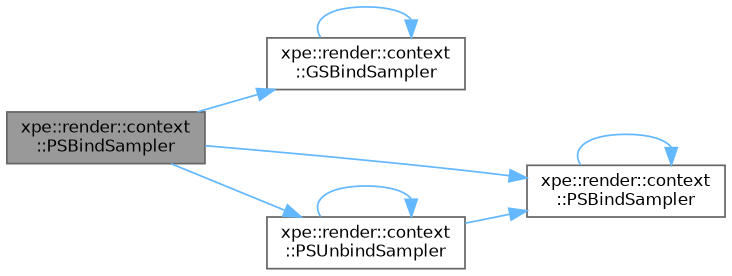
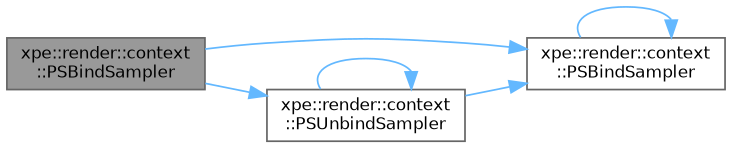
  digraph {
    rankdir=LR
    node [color=grey40 fillcolor=white fontname=Helvetica fontsize=10 shape=box style=filled]
    edge [color=steelblue1 fontname=Helvetica fontsize=10 labelfontname=Helvetica labelfontsize=10 style=solid]
    n1 [color=gray40 fillcolor=grey60 fontcolor=black height=0.2 label="xpe::render::context\l::PSBindSampler" width=0.4]
-   n2 [height=0.2 label="xpe::render::context\l::GSBindSampler" width=0.4]
    n3 [height=0.2 label="xpe::render::context\l::PSBindSampler" width=0.4]
    n4 [height=0.2 label="xpe::render::context\l::PSUnbindSampler" width=0.4]
-   n1 -> n2
    n1 -> n3
    n1 -> n4
-   n2 -> n2
    n3 -> n3
    n4 -> n3
    n4 -> n4
  }
